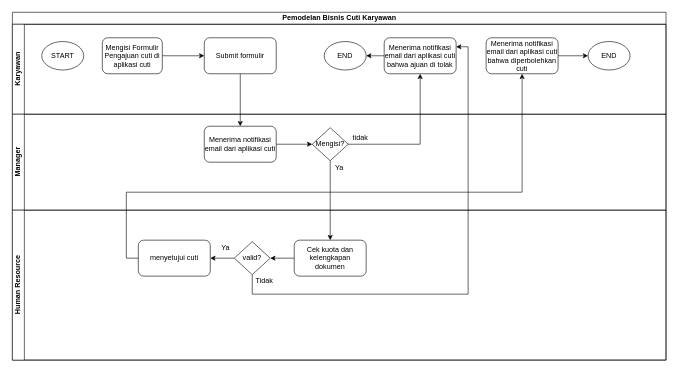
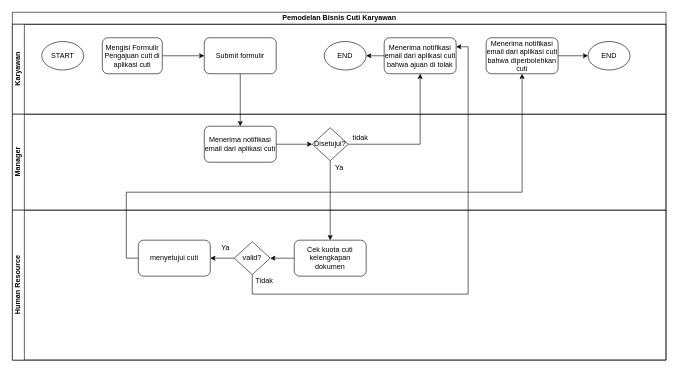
  <mxCell id="0" />
  <mxCell id="1" parent="0" />
  <mxCell id="2" value="Pemodelan Bisnis Cuti Karyawan" style="swimlane;html=1;childLayout=stackLayout;resizeParent=1;resizeParentMax=0;horizontal=1;startSize=20;horizontalStack=0;" parent="1" vertex="1"><mxGeometry x="20" y="20" width="1090" height="580" as="geometry" /></mxCell>
  <mxCell id="3" style="edgeStyle=orthogonalEdgeStyle;rounded=0;orthogonalLoop=1;jettySize=auto;html=1;exitX=0.5;exitY=1;exitDx=0;exitDy=0;entryX=0.5;entryY=0;entryDx=0;entryDy=0;" parent="2" source="7" target="17" edge="1"><mxGeometry relative="1" as="geometry" /></mxCell>
  <mxCell id="4" value="Karyawan" style="swimlane;html=1;startSize=20;horizontal=0;" parent="2" vertex="1"><mxGeometry y="20" width="1090" height="150" as="geometry" /></mxCell>
  <mxCell id="5" style="edgeStyle=orthogonalEdgeStyle;rounded=0;orthogonalLoop=1;jettySize=auto;html=1;exitX=1;exitY=0.5;exitDx=0;exitDy=0;entryX=0;entryY=0.5;entryDx=0;entryDy=0;" parent="4" source="6" target="7" edge="1"><mxGeometry relative="1" as="geometry" /></mxCell>
  <mxCell id="6" value="Mengisi Formulir Pengajuan cuti di aplikasi cuti" style="shape=ext;rounded=1;html=1;whiteSpace=wrap;" parent="4" vertex="1"><mxGeometry x="150" y="22.5" width="100" height="60" as="geometry" /></mxCell>
  <mxCell id="7" value="Submit formulir" style="shape=ext;rounded=1;html=1;whiteSpace=wrap;" parent="4" vertex="1"><mxGeometry x="320" y="22.5" width="120" height="60" as="geometry" /></mxCell>
  <mxCell id="8" value="START" style="ellipse;whiteSpace=wrap;html=1;" vertex="1" parent="4"><mxGeometry x="49" y="28.75" width="70" height="47.5" as="geometry" /></mxCell>
  <mxCell id="9" style="edgeStyle=orthogonalEdgeStyle;rounded=0;orthogonalLoop=1;jettySize=auto;html=1;exitX=0;exitY=0.5;exitDx=0;exitDy=0;entryX=1;entryY=0.5;entryDx=0;entryDy=0;" edge="1" parent="4" source="10" target="11"><mxGeometry relative="1" as="geometry" /></mxCell>
  <mxCell id="10" value="Menerima notifikasi email dari aplikasi cuti bahwa ajuan di tolak" style="shape=ext;rounded=1;html=1;whiteSpace=wrap;" vertex="1" parent="4"><mxGeometry x="620" y="22.5" width="120" height="60" as="geometry" /></mxCell>
  <mxCell id="11" value="END" style="ellipse;whiteSpace=wrap;html=1;" vertex="1" parent="4"><mxGeometry x="520" y="28.75" width="70" height="47.5" as="geometry" /></mxCell>
  <mxCell id="12" style="edgeStyle=orthogonalEdgeStyle;rounded=0;orthogonalLoop=1;jettySize=auto;html=1;exitX=1;exitY=0.5;exitDx=0;exitDy=0;entryX=0;entryY=0.5;entryDx=0;entryDy=0;" edge="1" parent="4" source="13" target="14"><mxGeometry relative="1" as="geometry" /></mxCell>
  <mxCell id="13" value="Menerima notifikasi email dari aplikasi cuti bahwa diperbolehkan cuti" style="shape=ext;rounded=1;html=1;whiteSpace=wrap;" vertex="1" parent="4"><mxGeometry x="790" y="22.5" width="120" height="60" as="geometry" /></mxCell>
  <mxCell id="14" value="END" style="ellipse;whiteSpace=wrap;html=1;" vertex="1" parent="4"><mxGeometry x="960" y="28.75" width="70" height="47.5" as="geometry" /></mxCell>
  <mxCell id="15" value="Manager" style="swimlane;html=1;startSize=20;horizontal=0;" parent="2" vertex="1"><mxGeometry y="170" width="1090" height="160" as="geometry" /></mxCell>
  <mxCell id="16" style="edgeStyle=orthogonalEdgeStyle;rounded=0;orthogonalLoop=1;jettySize=auto;html=1;exitX=1;exitY=0.5;exitDx=0;exitDy=0;entryX=0;entryY=0.5;entryDx=0;entryDy=0;" parent="15" source="17" target="18" edge="1"><mxGeometry relative="1" as="geometry" /></mxCell>
  <mxCell id="17" value="Menerima notifikasi email dari aplikasi cuti" style="shape=ext;rounded=1;html=1;whiteSpace=wrap;" parent="15" vertex="1"><mxGeometry x="320" y="20" width="120" height="60" as="geometry" /></mxCell>
- <mxCell id="18" value="Mengisi?" style="rhombus;whiteSpace=wrap;html=1;" parent="15" vertex="1"><mxGeometry x="500" y="22.5" width="60" height="55" as="geometry" /></mxCell>
+ <mxCell id="18" value="Disetujui?" style="rhombus;whiteSpace=wrap;html=1;" parent="15" vertex="1"><mxGeometry x="500" y="22.5" width="60" height="55" as="geometry" /></mxCell>
  <mxCell id="19" value="tidak&lt;br&gt;" style="text;html=1;align=center;verticalAlign=middle;resizable=0;points=[];autosize=1;" parent="15" vertex="1"><mxGeometry x="560" y="30" width="40" height="20" as="geometry" /></mxCell>
  <mxCell id="20" value="Ya" style="text;html=1;align=center;verticalAlign=middle;resizable=0;points=[];autosize=1;" parent="15" vertex="1"><mxGeometry x="530" y="80" width="30" height="20" as="geometry" /></mxCell>
  <mxCell id="21" style="edgeStyle=orthogonalEdgeStyle;rounded=0;orthogonalLoop=1;jettySize=auto;html=1;exitX=0.5;exitY=1;exitDx=0;exitDy=0;entryX=0.5;entryY=0;entryDx=0;entryDy=0;" edge="1" parent="2" source="18" target="24"><mxGeometry relative="1" as="geometry" /></mxCell>
  <mxCell id="22" value="Human Resource" style="swimlane;html=1;startSize=20;horizontal=0;" parent="2" vertex="1"><mxGeometry y="330" width="1090" height="250" as="geometry" /></mxCell>
  <mxCell id="23" style="edgeStyle=orthogonalEdgeStyle;rounded=0;orthogonalLoop=1;jettySize=auto;html=1;exitX=0;exitY=0.5;exitDx=0;exitDy=0;entryX=1;entryY=0.5;entryDx=0;entryDy=0;" parent="22" source="24" target="26" edge="1"><mxGeometry relative="1" as="geometry" /></mxCell>
- <mxCell id="24" value="Cek kuota dan kelengkapan dokumen" style="rounded=1;whiteSpace=wrap;html=1;" parent="22" vertex="1"><mxGeometry x="470" y="50" width="120" height="60" as="geometry" /></mxCell>
+ <mxCell id="24" value="Cek kuota cuti kelengkapan dokumen" style="rounded=1;whiteSpace=wrap;html=1;" parent="22" vertex="1"><mxGeometry x="470" y="50" width="120" height="60" as="geometry" /></mxCell>
  <mxCell id="25" style="edgeStyle=orthogonalEdgeStyle;rounded=0;orthogonalLoop=1;jettySize=auto;html=1;exitX=0;exitY=0.5;exitDx=0;exitDy=0;entryX=1;entryY=0.5;entryDx=0;entryDy=0;" parent="22" source="26" target="27" edge="1"><mxGeometry relative="1" as="geometry" /></mxCell>
  <mxCell id="26" value="valid?" style="rhombus;whiteSpace=wrap;html=1;" parent="22" vertex="1"><mxGeometry x="370" y="52.5" width="60" height="55" as="geometry" /></mxCell>
  <mxCell id="27" value="menyetujui cuti" style="rounded=1;whiteSpace=wrap;html=1;" parent="22" vertex="1"><mxGeometry x="210" y="50" width="120" height="60" as="geometry" /></mxCell>
  <mxCell id="28" value="Tidak" style="text;html=1;align=center;verticalAlign=middle;resizable=0;points=[];autosize=1;" parent="22" vertex="1"><mxGeometry x="400" y="107.5" width="40" height="20" as="geometry" /></mxCell>
  <mxCell id="29" value="Ya" style="text;html=1;align=center;verticalAlign=middle;resizable=0;points=[];autosize=1;" parent="22" vertex="1"><mxGeometry x="340" y="52.5" width="30" height="20" as="geometry" /></mxCell>
  <mxCell id="30" style="edgeStyle=orthogonalEdgeStyle;rounded=0;orthogonalLoop=1;jettySize=auto;html=1;exitX=1;exitY=0.5;exitDx=0;exitDy=0;entryX=0.5;entryY=1;entryDx=0;entryDy=0;" parent="2" source="18" target="10" edge="1"><mxGeometry relative="1" as="geometry"><mxPoint x="620" y="220" as="targetPoint" /></mxGeometry></mxCell>
  <mxCell id="31" style="edgeStyle=orthogonalEdgeStyle;rounded=0;orthogonalLoop=1;jettySize=auto;html=1;exitX=0;exitY=0.5;exitDx=0;exitDy=0;entryX=0.5;entryY=1;entryDx=0;entryDy=0;" edge="1" parent="2" source="27" target="13"><mxGeometry relative="1" as="geometry"><Array as="points"><mxPoint x="190" y="410" /><mxPoint x="190" y="300" /><mxPoint x="850" y="300" /></Array></mxGeometry></mxCell>
  <mxCell id="32" style="edgeStyle=orthogonalEdgeStyle;rounded=0;orthogonalLoop=1;jettySize=auto;html=1;exitX=0.5;exitY=1;exitDx=0;exitDy=0;entryX=1;entryY=0.25;entryDx=0;entryDy=0;" edge="1" parent="2" source="26" target="10"><mxGeometry relative="1" as="geometry"><mxPoint x="400" y="470" as="targetPoint" /><Array as="points"><mxPoint x="400" y="470" /><mxPoint x="760" y="470" /><mxPoint x="760" y="57" /></Array></mxGeometry></mxCell>
